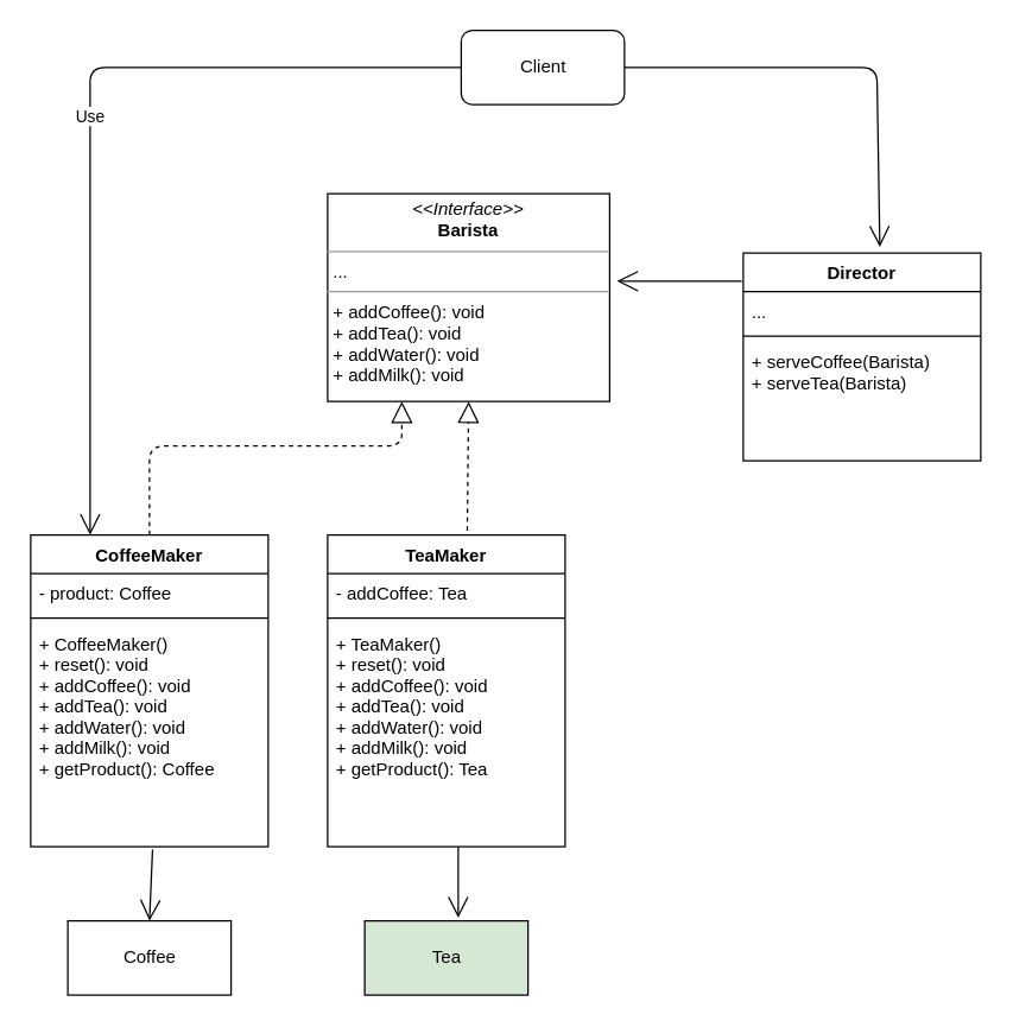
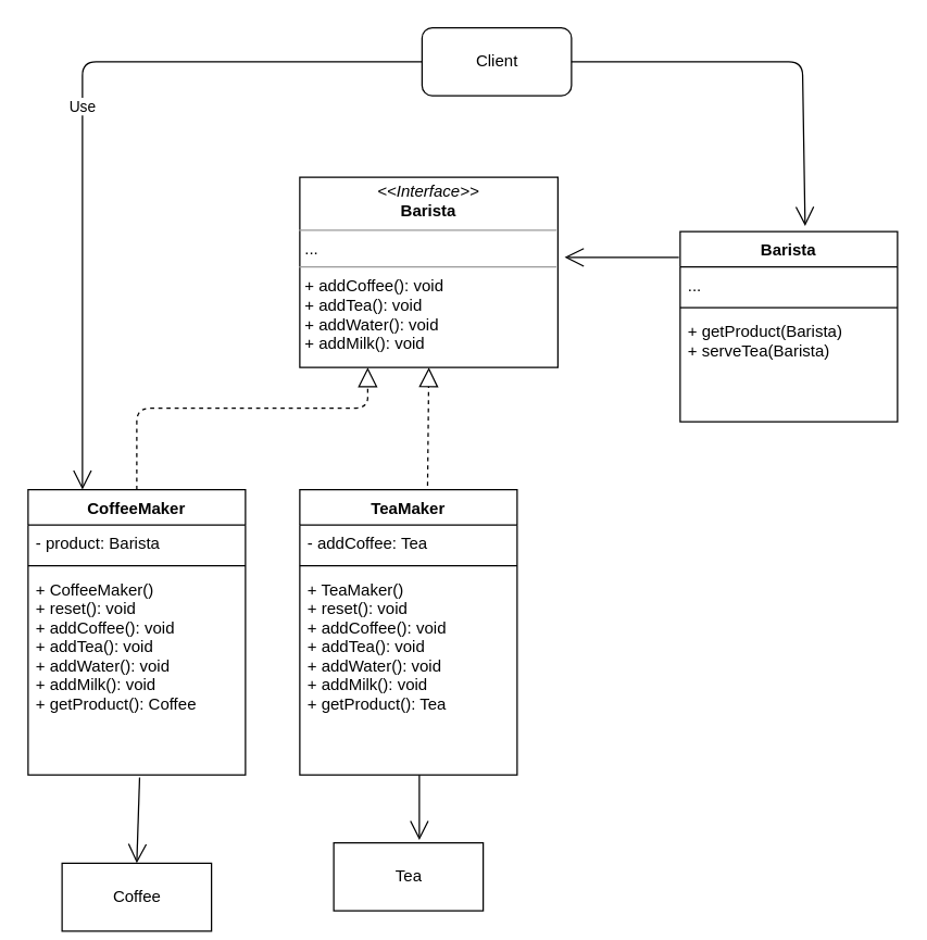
  <mxCell id="0" />
  <mxCell id="1" parent="0" />
  <mxCell id="2" value="&lt;p style=&quot;margin: 0px ; margin-top: 4px ; text-align: center&quot;&gt;&lt;i&gt;&amp;lt;&amp;lt;Interface&amp;gt;&amp;gt;&lt;/i&gt;&lt;br&gt;&lt;b&gt;Barista&lt;/b&gt;&lt;/p&gt;&lt;hr size=&quot;1&quot;&gt;&lt;p style=&quot;margin: 0px ; margin-left: 4px&quot;&gt;...&lt;/p&gt;&lt;hr size=&quot;1&quot;&gt;&lt;p style=&quot;margin: 0px ; margin-left: 4px&quot;&gt;+ addCoffee(): void&lt;br&gt;+ addTea(): void&lt;br&gt;&lt;/p&gt;&lt;p style=&quot;margin: 0px ; margin-left: 4px&quot;&gt;+ addWater(): void&lt;br&gt;&lt;/p&gt;&lt;p style=&quot;margin: 0px ; margin-left: 4px&quot;&gt;+ addMilk(): void&lt;br&gt;&lt;/p&gt;" style="verticalAlign=top;align=left;overflow=fill;fontSize=12;fontFamily=Helvetica;html=1;" vertex="1" parent="1"><mxGeometry x="220" y="130" width="190" height="140" as="geometry" /></mxCell>
  <mxCell id="3" value="CoffeeMaker" style="swimlane;fontStyle=1;align=center;verticalAlign=top;childLayout=stackLayout;horizontal=1;startSize=26;horizontalStack=0;resizeParent=1;resizeParentMax=0;resizeLast=0;collapsible=1;marginBottom=0;" vertex="1" parent="1"><mxGeometry x="20" y="360" width="160" height="210" as="geometry" /></mxCell>
- <mxCell id="4" value="- product: Coffee" style="text;strokeColor=none;fillColor=none;align=left;verticalAlign=top;spacingLeft=4;spacingRight=4;overflow=hidden;rotatable=0;points=[[0,0.5],[1,0.5]];portConstraint=eastwest;" vertex="1" parent="3"><mxGeometry y="26" width="160" height="26" as="geometry" /></mxCell>
+ <mxCell id="4" value="- product: Barista" style="text;strokeColor=none;fillColor=none;align=left;verticalAlign=top;spacingLeft=4;spacingRight=4;overflow=hidden;rotatable=0;points=[[0,0.5],[1,0.5]];portConstraint=eastwest;" vertex="1" parent="3"><mxGeometry y="26" width="160" height="26" as="geometry" /></mxCell>
  <mxCell id="5" value="" style="line;strokeWidth=1;fillColor=none;align=left;verticalAlign=middle;spacingTop=-1;spacingLeft=3;spacingRight=3;rotatable=0;labelPosition=right;points=[];portConstraint=eastwest;" vertex="1" parent="3"><mxGeometry y="52" width="160" height="8" as="geometry" /></mxCell>
  <mxCell id="6" value="+ CoffeeMaker()&#10;+ reset(): void&#10;+ addCoffee(): void&#10;+ addTea(): void&#10;+ addWater(): void&#10;+ addMilk(): void&#10;+ getProduct(): Coffee&#10;" style="text;strokeColor=none;fillColor=none;align=left;verticalAlign=top;spacingLeft=4;spacingRight=4;overflow=hidden;rotatable=0;points=[[0,0.5],[1,0.5]];portConstraint=eastwest;" vertex="1" parent="3"><mxGeometry y="60" width="160" height="150" as="geometry" /></mxCell>
  <mxCell id="7" value="TeaMaker" style="swimlane;fontStyle=1;align=center;verticalAlign=top;childLayout=stackLayout;horizontal=1;startSize=26;horizontalStack=0;resizeParent=1;resizeParentMax=0;resizeLast=0;collapsible=1;marginBottom=0;" vertex="1" parent="1"><mxGeometry x="220" y="360" width="160" height="210" as="geometry" /></mxCell>
  <mxCell id="8" value="- addCoffee: Tea" style="text;strokeColor=none;fillColor=none;align=left;verticalAlign=top;spacingLeft=4;spacingRight=4;overflow=hidden;rotatable=0;points=[[0,0.5],[1,0.5]];portConstraint=eastwest;" vertex="1" parent="7"><mxGeometry y="26" width="160" height="26" as="geometry" /></mxCell>
  <mxCell id="9" value="" style="line;strokeWidth=1;fillColor=none;align=left;verticalAlign=middle;spacingTop=-1;spacingLeft=3;spacingRight=3;rotatable=0;labelPosition=right;points=[];portConstraint=eastwest;" vertex="1" parent="7"><mxGeometry y="52" width="160" height="8" as="geometry" /></mxCell>
  <mxCell id="10" value="+ TeaMaker()&#10;+ reset(): void&#10;+ addCoffee(): void&#10;+ addTea(): void&#10;+ addWater(): void&#10;+ addMilk(): void&#10;+ getProduct(): Tea&#10;" style="text;strokeColor=none;fillColor=none;align=left;verticalAlign=top;spacingLeft=4;spacingRight=4;overflow=hidden;rotatable=0;points=[[0,0.5],[1,0.5]];portConstraint=eastwest;" vertex="1" parent="7"><mxGeometry y="60" width="160" height="150" as="geometry" /></mxCell>
- <mxCell id="11" value="Coffee" style="html=1;" vertex="1" parent="1"><mxGeometry x="45" y="620" width="110" height="50" as="geometry" /></mxCell>
- <mxCell id="12" value="Tea" style="html=1;fillColor=#d5e8d4;" vertex="1" parent="1"><mxGeometry x="245" y="620" width="110" height="50" as="geometry" /></mxCell>
+ <mxCell id="11" value="Coffee" style="html=1;" vertex="1" parent="1"><mxGeometry x="45" y="635" width="110" height="50" as="geometry" /></mxCell>
+ <mxCell id="12" value="Tea" style="html=1;" vertex="1" parent="1"><mxGeometry x="245" y="620" width="110" height="50" as="geometry" /></mxCell>
  <mxCell id="13" value="" style="endArrow=block;dashed=1;endFill=0;endSize=12;html=1;entryX=0.5;entryY=1;entryDx=0;entryDy=0;exitX=0.588;exitY=-0.014;exitDx=0;exitDy=0;exitPerimeter=0;" edge="1" parent="1" source="7" target="2"><mxGeometry width="160" relative="1" as="geometry"><mxPoint x="315" y="350" as="sourcePoint" /><mxPoint x="410" y="580" as="targetPoint" /></mxGeometry></mxCell>
  <mxCell id="14" value="" style="endArrow=block;dashed=1;endFill=0;endSize=12;html=1;exitX=0.5;exitY=0;exitDx=0;exitDy=0;" edge="1" parent="1" source="3"><mxGeometry width="160" relative="1" as="geometry"><mxPoint x="250" y="580" as="sourcePoint" /><mxPoint x="270" y="270" as="targetPoint" /><Array as="points"><mxPoint x="100" y="300" /><mxPoint x="270" y="300" /></Array></mxGeometry></mxCell>
  <mxCell id="15" value="Client" style="html=1;rounded=1;" vertex="1" parent="1"><mxGeometry x="310" y="20" width="110" height="50" as="geometry" /></mxCell>
  <mxCell id="16" value="" style="endArrow=open;endFill=1;endSize=12;html=1;exitX=0.513;exitY=1.013;exitDx=0;exitDy=0;exitPerimeter=0;entryX=0.5;entryY=0;entryDx=0;entryDy=0;" edge="1" parent="1" source="6" target="11"><mxGeometry width="160" relative="1" as="geometry"><mxPoint x="250" y="580" as="sourcePoint" /><mxPoint x="100" y="620" as="targetPoint" /></mxGeometry></mxCell>
  <mxCell id="17" value="" style="endArrow=open;endFill=1;endSize=12;html=1;exitX=0.55;exitY=1;exitDx=0;exitDy=0;exitPerimeter=0;" edge="1" parent="1" source="10"><mxGeometry width="160" relative="1" as="geometry"><mxPoint x="301.04" y="570" as="sourcePoint" /><mxPoint x="308" y="618" as="targetPoint" /></mxGeometry></mxCell>
- <mxCell id="18" value="Director" style="swimlane;fontStyle=1;align=center;verticalAlign=top;childLayout=stackLayout;horizontal=1;startSize=26;horizontalStack=0;resizeParent=1;resizeParentMax=0;resizeLast=0;collapsible=1;marginBottom=0;" vertex="1" parent="1"><mxGeometry x="500" y="170" width="160" height="140" as="geometry" /></mxCell>
+ <mxCell id="18" value="Barista" style="swimlane;fontStyle=1;align=center;verticalAlign=top;childLayout=stackLayout;horizontal=1;startSize=26;horizontalStack=0;resizeParent=1;resizeParentMax=0;resizeLast=0;collapsible=1;marginBottom=0;" vertex="1" parent="1"><mxGeometry x="500" y="170" width="160" height="140" as="geometry" /></mxCell>
  <mxCell id="19" value="..." style="text;strokeColor=none;fillColor=none;align=left;verticalAlign=top;spacingLeft=4;spacingRight=4;overflow=hidden;rotatable=0;points=[[0,0.5],[1,0.5]];portConstraint=eastwest;" vertex="1" parent="18"><mxGeometry y="26" width="160" height="26" as="geometry" /></mxCell>
  <mxCell id="20" value="" style="line;strokeWidth=1;fillColor=none;align=left;verticalAlign=middle;spacingTop=-1;spacingLeft=3;spacingRight=3;rotatable=0;labelPosition=right;points=[];portConstraint=eastwest;" vertex="1" parent="18"><mxGeometry y="52" width="160" height="8" as="geometry" /></mxCell>
- <mxCell id="21" value="+ serveCoffee(Barista)&#10;+ serveTea(Barista)" style="text;strokeColor=none;fillColor=none;align=left;verticalAlign=top;spacingLeft=4;spacingRight=4;overflow=hidden;rotatable=0;points=[[0,0.5],[1,0.5]];portConstraint=eastwest;" vertex="1" parent="18"><mxGeometry y="60" width="160" height="80" as="geometry" /></mxCell>
+ <mxCell id="21" value="+ getProduct(Barista)&#10;+ serveTea(Barista)" style="text;strokeColor=none;fillColor=none;align=left;verticalAlign=top;spacingLeft=4;spacingRight=4;overflow=hidden;rotatable=0;points=[[0,0.5],[1,0.5]];portConstraint=eastwest;" vertex="1" parent="18"><mxGeometry y="60" width="160" height="80" as="geometry" /></mxCell>
  <mxCell id="22" value="" style="endArrow=open;endFill=1;endSize=12;html=1;exitX=1;exitY=0.5;exitDx=0;exitDy=0;entryX=0.575;entryY=-0.029;entryDx=0;entryDy=0;entryPerimeter=0;" edge="1" parent="1" source="15" target="18"><mxGeometry width="160" relative="1" as="geometry"><mxPoint x="470" y="40" as="sourcePoint" /><mxPoint x="630" y="40" as="targetPoint" /><Array as="points"><mxPoint x="590" y="45" /></Array></mxGeometry></mxCell>
  <mxCell id="23" value="Use" style="endArrow=open;endSize=12;dashed=0;html=1;exitX=0;exitY=0.5;exitDx=0;exitDy=0;entryX=0.25;entryY=0;entryDx=0;entryDy=0;" edge="1" parent="1" source="15" target="3"><mxGeometry width="160" relative="1" as="geometry"><mxPoint x="250" y="580" as="sourcePoint" /><mxPoint x="410" y="580" as="targetPoint" /><Array as="points"><mxPoint x="60" y="45" /></Array></mxGeometry></mxCell>
  <mxCell id="24" value="" style="endArrow=open;endFill=1;endSize=12;html=1;exitX=-0.006;exitY=0.136;exitDx=0;exitDy=0;exitPerimeter=0;entryX=1.026;entryY=0.421;entryDx=0;entryDy=0;entryPerimeter=0;" edge="1" parent="1" source="18" target="2"><mxGeometry width="160" relative="1" as="geometry"><mxPoint x="320" y="790" as="sourcePoint" /><mxPoint x="480" y="790" as="targetPoint" /></mxGeometry></mxCell>
